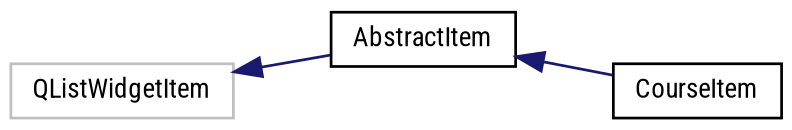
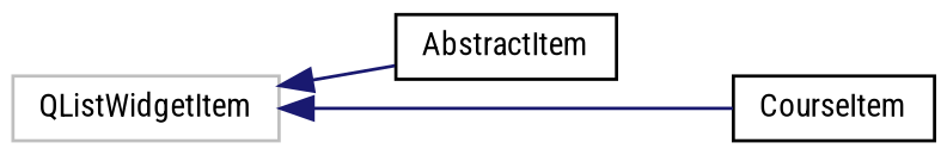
  digraph {
    fontname="Roboto Condensed"
    rankdir=LR
    node [color=black fillcolor=white fontname="Roboto Condensed" fontsize=10 shape=record style=filled]
    edge [color=midnightblue dir=back fontname="Roboto Condensed" fontsize=10 labelfontname=Helvetica labelfontsize=10 style=solid]
    n1 [color=grey75 height=0.2 label=QListWidgetItem width=0.4]
    n2 [height=0.2 label=AbstractItem width=0.4]
    n3 [height=0.2 label=CourseItem width=0.4]
    n1 -> n2
-   n2 -> n3
+   n1 -> n3
  }
